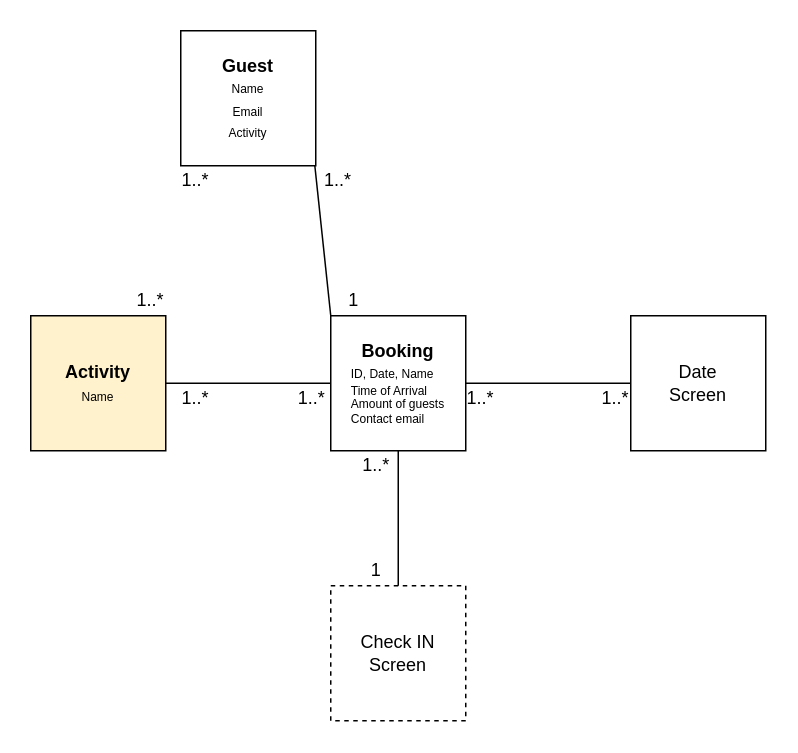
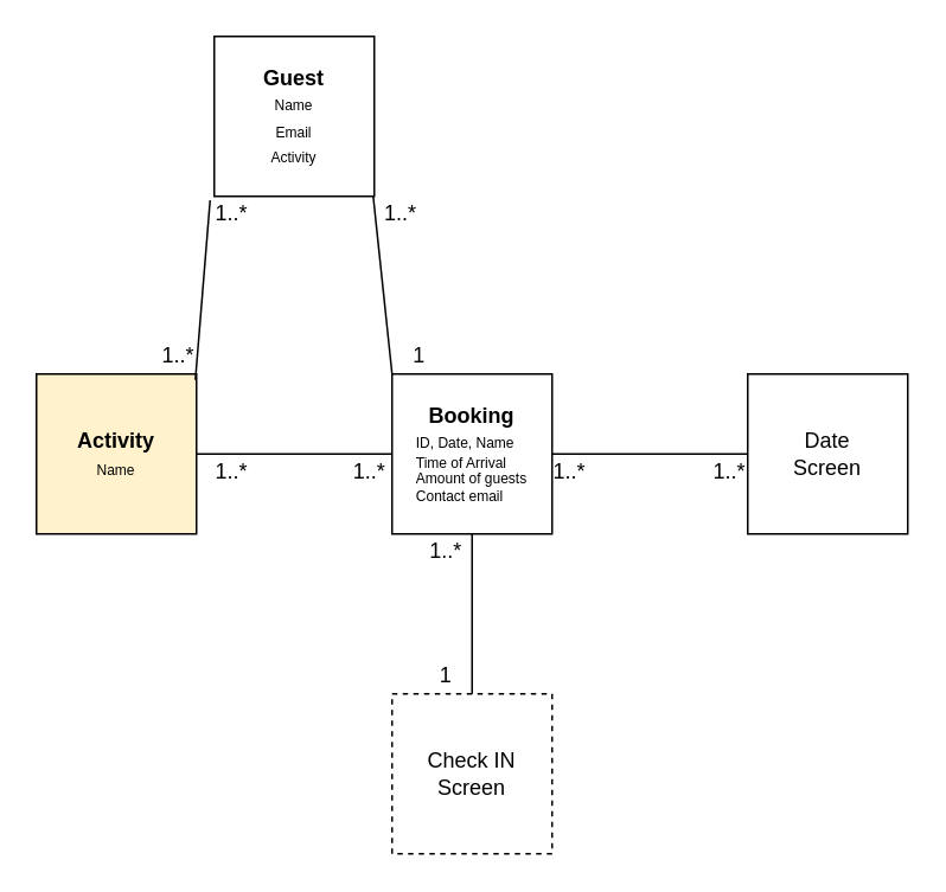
  <mxCell id="0" />
  <mxCell id="1" parent="0" />
  <mxCell id="2" value="Check IN&lt;br&gt;Screen&lt;br&gt;" style="rounded=0;whiteSpace=wrap;html=1;dashed=1;" parent="1" vertex="1"><mxGeometry x="220" y="390" width="90" height="90" as="geometry" /></mxCell>
  <mxCell id="3" value="Date&lt;br&gt;Screen&lt;br&gt;" style="rounded=0;whiteSpace=wrap;html=1;" parent="1" vertex="1"><mxGeometry x="420" y="210" width="90" height="90" as="geometry" /></mxCell>
  <mxCell id="4" value="&lt;b&gt;Booking&lt;br&gt;&lt;div style=&quot;text-align: left&quot;&gt;&lt;span style=&quot;font-size: 8px ; font-weight: normal&quot;&gt;ID, Date, Name&lt;/span&gt;&lt;/div&gt;&lt;/b&gt;&lt;font style=&quot;font-size: 8px&quot;&gt;&lt;div style=&quot;text-align: left&quot;&gt;&lt;span&gt;Time of Arrival&lt;/span&gt;&lt;/div&gt;&lt;div style=&quot;text-align: left&quot;&gt;&lt;span&gt;Amount of guests&lt;br&gt;Contact email&lt;/span&gt;&lt;/div&gt;&lt;/font&gt;" style="rounded=0;whiteSpace=wrap;html=1;" parent="1" vertex="1"><mxGeometry x="220" y="210" width="90" height="90" as="geometry" /></mxCell>
  <mxCell id="5" value="&lt;b&gt;Activity&lt;/b&gt;&lt;br&gt;&lt;font style=&quot;font-size: 8px&quot;&gt;Name&lt;/font&gt;&lt;br&gt;" style="rounded=0;whiteSpace=wrap;html=1;fillColor=#fff2cc;" parent="1" vertex="1"><mxGeometry x="20" y="210" width="90" height="90" as="geometry" /></mxCell>
  <mxCell id="6" value="&lt;b&gt;Guest&lt;/b&gt;&lt;br style=&quot;font-size: 8px&quot;&gt;&lt;font style=&quot;font-size: 8px&quot;&gt;Name&lt;br&gt;&lt;/font&gt;&lt;font style=&quot;font-size: 8px&quot;&gt;Email&lt;br&gt;&lt;/font&gt;&lt;font style=&quot;font-size: 8px&quot;&gt;Activity&lt;/font&gt;&lt;br style=&quot;font-size: 8px&quot;&gt;" style="rounded=0;whiteSpace=wrap;html=1;" parent="1" vertex="1"><mxGeometry x="120" y="20" width="90" height="90" as="geometry" /></mxCell>
  <mxCell id="7" value="" style="endArrow=none;html=1;exitX=0.993;exitY=0.998;exitDx=0;exitDy=0;exitPerimeter=0;" parent="1" source="6" edge="1"><mxGeometry width="50" height="50" relative="1" as="geometry"><mxPoint x="360" y="140" as="sourcePoint" /><mxPoint x="220" y="210" as="targetPoint" /></mxGeometry></mxCell>
+ <mxCell id="8" value="" style="endArrow=none;html=1;entryX=-0.026;entryY=1.024;entryDx=0;entryDy=0;entryPerimeter=0;exitX=0.993;exitY=0.037;exitDx=0;exitDy=0;exitPerimeter=0;" parent="1" source="5" target="6" edge="1"><mxGeometry width="50" height="50" relative="1" as="geometry"><mxPoint x="-80" y="170" as="sourcePoint" /><mxPoint x="-30" y="120" as="targetPoint" /></mxGeometry></mxCell>
  <mxCell id="9" value="" style="endArrow=none;html=1;exitX=1;exitY=0.5;exitDx=0;exitDy=0;entryX=0;entryY=0.5;entryDx=0;entryDy=0;" parent="1" source="4" target="3" edge="1"><mxGeometry width="50" height="50" relative="1" as="geometry"><mxPoint x="390" y="90" as="sourcePoint" /><mxPoint x="440" y="40" as="targetPoint" /></mxGeometry></mxCell>
  <mxCell id="10" value="" style="endArrow=none;html=1;exitX=1;exitY=0.5;exitDx=0;exitDy=0;entryX=0;entryY=0.5;entryDx=0;entryDy=0;" parent="1" source="5" target="4" edge="1"><mxGeometry width="50" height="50" relative="1" as="geometry"><mxPoint x="100" y="400" as="sourcePoint" /><mxPoint x="150" y="350" as="targetPoint" /></mxGeometry></mxCell>
  <mxCell id="11" value="" style="endArrow=none;html=1;entryX=0.5;entryY=1;entryDx=0;entryDy=0;exitX=0.5;exitY=0;exitDx=0;exitDy=0;" parent="1" source="2" target="4" edge="1"><mxGeometry width="50" height="50" relative="1" as="geometry"><mxPoint x="120" y="410" as="sourcePoint" /><mxPoint x="170" y="360" as="targetPoint" /></mxGeometry></mxCell>
  <mxCell id="12" value="1..*" style="text;html=1;strokeColor=none;fillColor=none;align=center;verticalAlign=middle;whiteSpace=wrap;rounded=0;" parent="1" vertex="1"><mxGeometry x="310" y="255" width="20" height="20" as="geometry" /></mxCell>
  <mxCell id="13" value="1..*" style="text;html=1;strokeColor=none;fillColor=none;align=center;verticalAlign=middle;whiteSpace=wrap;rounded=0;" parent="1" vertex="1"><mxGeometry x="237.5" y="300" width="25" height="20" as="geometry" /></mxCell>
  <mxCell id="14" value="1..*" style="text;html=1;strokeColor=none;fillColor=none;align=center;verticalAlign=middle;whiteSpace=wrap;rounded=0;" parent="1" vertex="1"><mxGeometry x="110" y="255" width="40" height="20" as="geometry" /></mxCell>
  <mxCell id="15" value="1..*" style="text;html=1;strokeColor=none;fillColor=none;align=center;verticalAlign=middle;whiteSpace=wrap;rounded=0;" parent="1" vertex="1"><mxGeometry x="205" y="110" width="40" height="20" as="geometry" /></mxCell>
  <mxCell id="16" value="1..*" style="text;html=1;strokeColor=none;fillColor=none;align=center;verticalAlign=middle;whiteSpace=wrap;rounded=0;" parent="1" vertex="1"><mxGeometry x="90" y="190" width="20" height="20" as="geometry" /></mxCell>
  <mxCell id="17" value="1" style="text;html=1;strokeColor=none;fillColor=none;align=center;verticalAlign=middle;whiteSpace=wrap;rounded=0;" vertex="1" parent="1"><mxGeometry x="237.5" y="370" width="25" height="20" as="geometry" /></mxCell>
  <mxCell id="18" value="1..*" style="text;html=1;strokeColor=none;fillColor=none;align=center;verticalAlign=middle;whiteSpace=wrap;rounded=0;" vertex="1" parent="1"><mxGeometry x="400" y="255" width="20" height="20" as="geometry" /></mxCell>
  <mxCell id="19" value="1" style="text;html=1;strokeColor=none;fillColor=none;align=center;verticalAlign=middle;whiteSpace=wrap;rounded=0;" vertex="1" parent="1"><mxGeometry x="222.5" y="190" width="25" height="20" as="geometry" /></mxCell>
  <mxCell id="20" value="1..*" style="text;html=1;strokeColor=none;fillColor=none;align=center;verticalAlign=middle;whiteSpace=wrap;rounded=0;" vertex="1" parent="1"><mxGeometry x="195" y="255" width="25" height="20" as="geometry" /></mxCell>
  <mxCell id="21" value="1..*" style="text;html=1;strokeColor=none;fillColor=none;align=center;verticalAlign=middle;whiteSpace=wrap;rounded=0;" vertex="1" parent="1"><mxGeometry x="120" y="110" width="20" height="20" as="geometry" /></mxCell>
